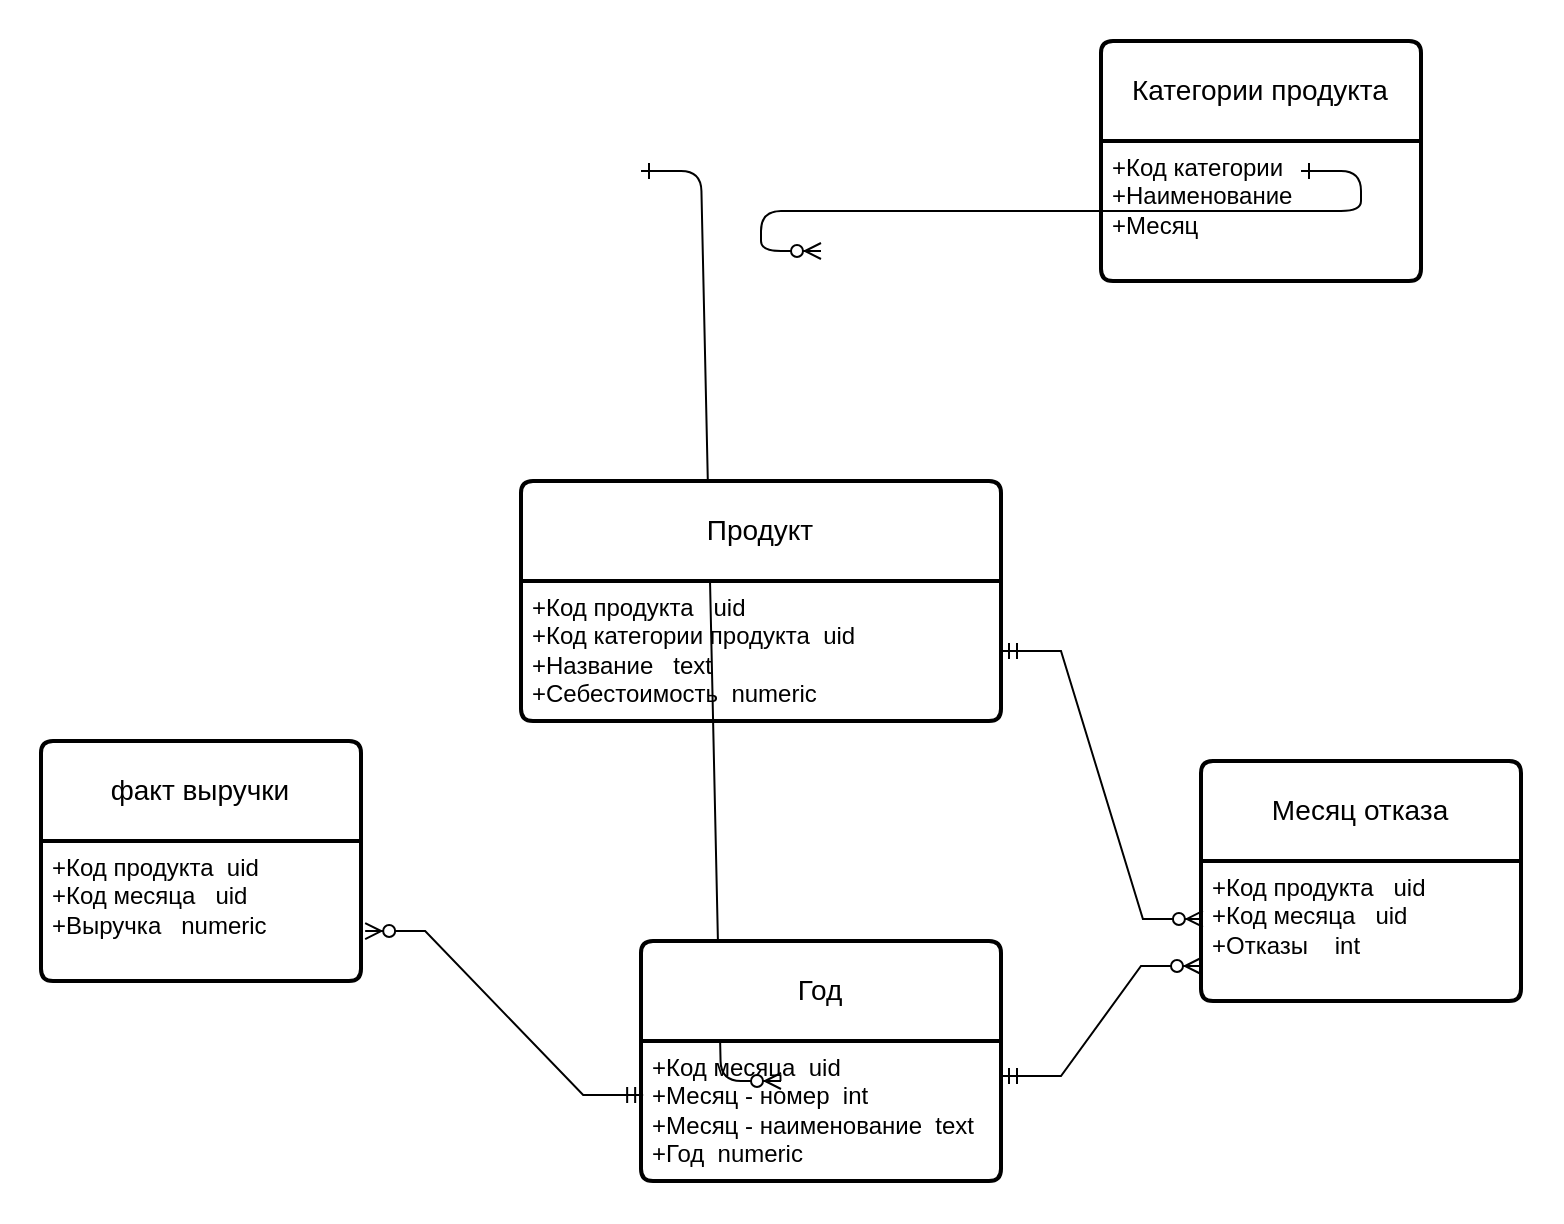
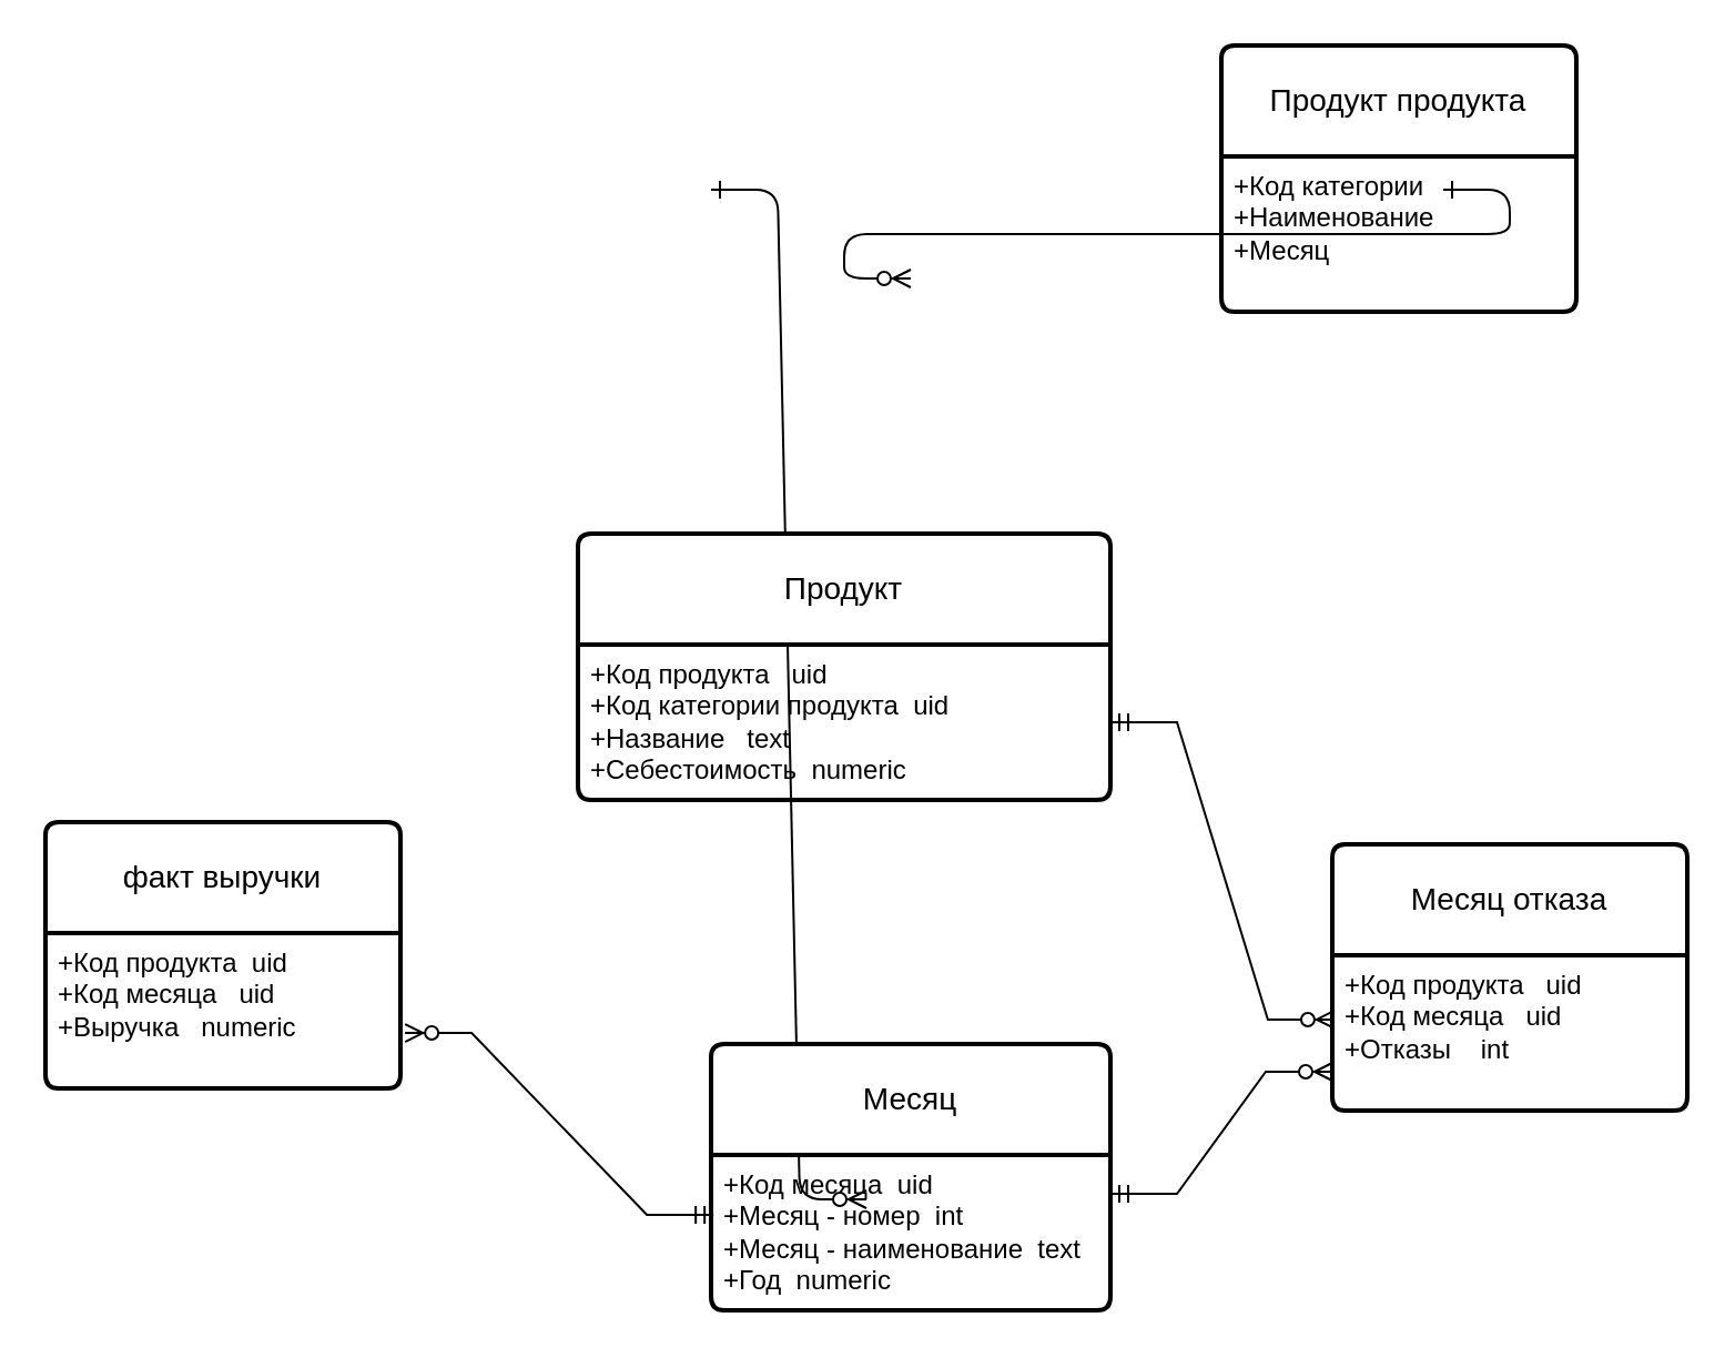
  <mxCell id="0" />
  <mxCell id="1" parent="0" />
  <mxCell id="2" value="" style="edgeStyle=entityRelationEdgeStyle;endArrow=ERzeroToMany;startArrow=ERone;endFill=1;startFill=0;" parent="1" edge="1"><mxGeometry width="100" height="100" relative="1" as="geometry"><mxPoint x="320" y="85" as="sourcePoint" /><mxPoint x="390" y="540" as="targetPoint" /></mxGeometry></mxCell>
  <mxCell id="3" value="" style="edgeStyle=entityRelationEdgeStyle;endArrow=ERzeroToMany;startArrow=ERone;endFill=1;startFill=0;" parent="1" edge="1"><mxGeometry width="100" height="100" relative="1" as="geometry"><mxPoint x="650" y="85" as="sourcePoint" /><mxPoint x="410" y="125" as="targetPoint" /></mxGeometry></mxCell>
  <mxCell id="4" value="факт выручки" style="swimlane;childLayout=stackLayout;horizontal=1;startSize=50;horizontalStack=0;rounded=1;fontSize=14;fontStyle=0;strokeWidth=2;resizeParent=0;resizeLast=1;shadow=0;dashed=0;align=center;arcSize=4;whiteSpace=wrap;html=1;" vertex="1" parent="1"><mxGeometry x="20" y="370" width="160" height="120" as="geometry" /></mxCell>
  <mxCell id="5" value="+Код продукта&amp;nbsp; uid&lt;br&gt;+Код месяца&amp;nbsp; &amp;nbsp;uid&lt;br&gt;+Выручка&amp;nbsp; &amp;nbsp;numeric" style="align=left;strokeColor=none;fillColor=none;spacingLeft=4;fontSize=12;verticalAlign=top;resizable=0;rotatable=0;part=1;html=1;" vertex="1" parent="4"><mxGeometry y="50" width="160" height="70" as="geometry" /></mxCell>
  <mxCell id="6" value="Месяц отказа" style="swimlane;childLayout=stackLayout;horizontal=1;startSize=50;horizontalStack=0;rounded=1;fontSize=14;fontStyle=0;strokeWidth=2;resizeParent=0;resizeLast=1;shadow=0;dashed=0;align=center;arcSize=4;whiteSpace=wrap;html=1;" vertex="1" parent="1"><mxGeometry x="600" y="380" width="160" height="120" as="geometry" /></mxCell>
  <mxCell id="7" value="+Код продукта&amp;nbsp; &amp;nbsp;uid&lt;br&gt;+Код месяца&amp;nbsp; &amp;nbsp;uid&lt;br&gt;+Отказы&amp;nbsp; &amp;nbsp; int" style="align=left;strokeColor=none;fillColor=none;spacingLeft=4;fontSize=12;verticalAlign=top;resizable=0;rotatable=0;part=1;html=1;" vertex="1" parent="6"><mxGeometry y="50" width="160" height="70" as="geometry" /></mxCell>
  <mxCell id="8" value="Продукт" style="swimlane;childLayout=stackLayout;horizontal=1;startSize=50;horizontalStack=0;rounded=1;fontSize=14;fontStyle=0;strokeWidth=2;resizeParent=0;resizeLast=1;shadow=0;dashed=0;align=center;arcSize=4;whiteSpace=wrap;html=1;" vertex="1" parent="1"><mxGeometry x="260" y="240" width="240" height="120" as="geometry" /></mxCell>
  <mxCell id="9" value="+Код продукта&amp;nbsp; &amp;nbsp;uid&lt;br&gt;+Код категории продукта&amp;nbsp; uid&lt;br&gt;+Название&amp;nbsp; &amp;nbsp;text&lt;br&gt;+Себестоимость&amp;nbsp; numeric" style="align=left;strokeColor=none;fillColor=none;spacingLeft=4;fontSize=12;verticalAlign=top;resizable=0;rotatable=0;part=1;html=1;" vertex="1" parent="8"><mxGeometry y="50" width="240" height="70" as="geometry" /></mxCell>
- <mxCell id="10" value="Год" style="swimlane;childLayout=stackLayout;horizontal=1;startSize=50;horizontalStack=0;rounded=1;fontSize=14;fontStyle=0;strokeWidth=2;resizeParent=0;resizeLast=1;shadow=0;dashed=0;align=center;arcSize=4;whiteSpace=wrap;html=1;" vertex="1" parent="1"><mxGeometry x="320" y="470" width="180" height="120" as="geometry" /></mxCell>
+ <mxCell id="10" value="Месяц" style="swimlane;childLayout=stackLayout;horizontal=1;startSize=50;horizontalStack=0;rounded=1;fontSize=14;fontStyle=0;strokeWidth=2;resizeParent=0;resizeLast=1;shadow=0;dashed=0;align=center;arcSize=4;whiteSpace=wrap;html=1;" vertex="1" parent="1"><mxGeometry x="320" y="470" width="180" height="120" as="geometry" /></mxCell>
  <mxCell id="11" value="+Код месяца&amp;nbsp; uid&lt;br&gt;+Месяц - номер&amp;nbsp; int&lt;br&gt;+Месяц - наименование&amp;nbsp; text&lt;br&gt;+Год&amp;nbsp; numeric" style="align=left;strokeColor=none;fillColor=none;spacingLeft=4;fontSize=12;verticalAlign=top;resizable=0;rotatable=0;part=1;html=1;" vertex="1" parent="10"><mxGeometry y="50" width="180" height="70" as="geometry" /></mxCell>
- <mxCell id="12" value="Категории продукта" style="swimlane;childLayout=stackLayout;horizontal=1;startSize=50;horizontalStack=0;rounded=1;fontSize=14;fontStyle=0;strokeWidth=2;resizeParent=0;resizeLast=1;shadow=0;dashed=0;align=center;arcSize=4;whiteSpace=wrap;html=1;" vertex="1" parent="1"><mxGeometry x="550" y="20" width="160" height="120" as="geometry" /></mxCell>
+ <mxCell id="12" value="Продукт продукта" style="swimlane;childLayout=stackLayout;horizontal=1;startSize=50;horizontalStack=0;rounded=1;fontSize=14;fontStyle=0;strokeWidth=2;resizeParent=0;resizeLast=1;shadow=0;dashed=0;align=center;arcSize=4;whiteSpace=wrap;html=1;" vertex="1" parent="1"><mxGeometry x="550" y="20" width="160" height="120" as="geometry" /></mxCell>
  <mxCell id="13" value="+Код категории&lt;br&gt;+Наименование&lt;br&gt;+Месяц" style="align=left;strokeColor=none;fillColor=none;spacingLeft=4;fontSize=12;verticalAlign=top;resizable=0;rotatable=0;part=1;html=1;" vertex="1" parent="12"><mxGeometry y="50" width="160" height="70" as="geometry" /></mxCell>
  <mxCell id="14" value="" style="edgeStyle=entityRelationEdgeStyle;fontSize=12;html=1;endArrow=ERzeroToMany;startArrow=ERmandOne;rounded=0;entryX=0.006;entryY=0.414;entryDx=0;entryDy=0;exitX=1;exitY=0.5;exitDx=0;exitDy=0;entryPerimeter=0;" edge="1" parent="1" source="9" target="7"><mxGeometry width="100" height="100" relative="1" as="geometry"><mxPoint x="130" y="630" as="sourcePoint" /><mxPoint x="230" y="530" as="targetPoint" /></mxGeometry></mxCell>
  <mxCell id="15" value="" style="edgeStyle=entityRelationEdgeStyle;fontSize=12;html=1;endArrow=ERzeroToMany;startArrow=ERmandOne;rounded=0;exitX=0.006;exitY=0.386;exitDx=0;exitDy=0;exitPerimeter=0;entryX=1.013;entryY=0.643;entryDx=0;entryDy=0;entryPerimeter=0;" edge="1" parent="1" source="11" target="5"><mxGeometry width="100" height="100" relative="1" as="geometry"><mxPoint x="100" y="670" as="sourcePoint" /><mxPoint x="200" y="570" as="targetPoint" /></mxGeometry></mxCell>
  <mxCell id="16" value="" style="edgeStyle=entityRelationEdgeStyle;fontSize=12;html=1;endArrow=ERzeroToMany;startArrow=ERmandOne;rounded=0;exitX=1;exitY=0.25;exitDx=0;exitDy=0;entryX=0;entryY=0.75;entryDx=0;entryDy=0;" edge="1" parent="1" source="11" target="7"><mxGeometry width="100" height="100" relative="1" as="geometry"><mxPoint x="560" y="700" as="sourcePoint" /><mxPoint x="660" y="600" as="targetPoint" /></mxGeometry></mxCell>
